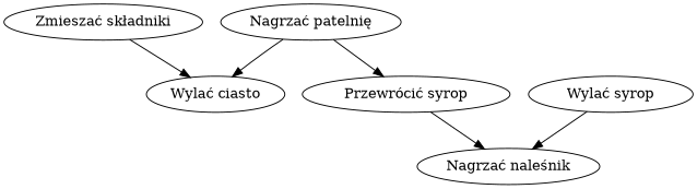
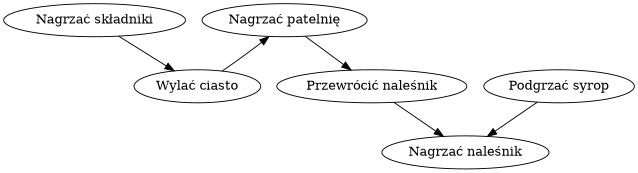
  digraph {
    n1 [label="Nagrzać patelnię"]
    n2 [label="Wylać ciasto"]
-   n3 [label="Przewrócić syrop"]
-   n4 [label="Zmieszać składniki"]
+   n3 [label="Przewrócić naleśnik"]
+   n4 [label="Nagrzać składniki"]
    n5 [label="Nagrzać naleśnik"]
-   n6 [label="Wylać syrop"]
-   n1 -> n2
+   n6 [label="Podgrzać syrop"]
+   n2 -> n1
    n1 -> n3
    n3 -> n5
    n4 -> n2
    n6 -> n5
  }
